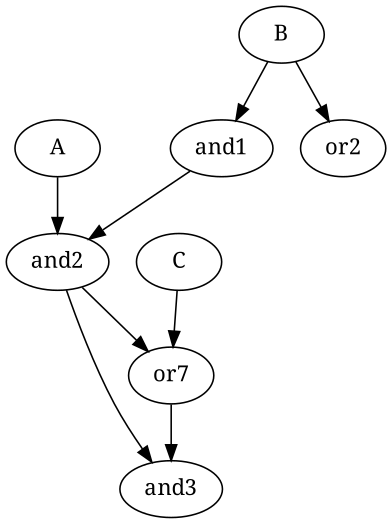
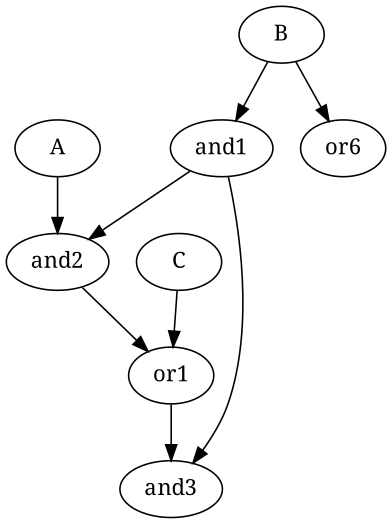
  digraph {
    fontname="Noto Serif"
    node [fontname="Noto Serif"]
    edge [fontname="Noto Serif"]
    A
    and2
    and1
-   or1 [label=or7]
+   or1
    and3
    B
-   or2
+   or2 [label=or6]
    C
    A -> and2
    and2 -> or1
-   and2 -> and3
+   and1 -> and3
    and1 -> and2
    or1 -> and3
    B -> and1
    B -> or2
    C -> or1
  }
